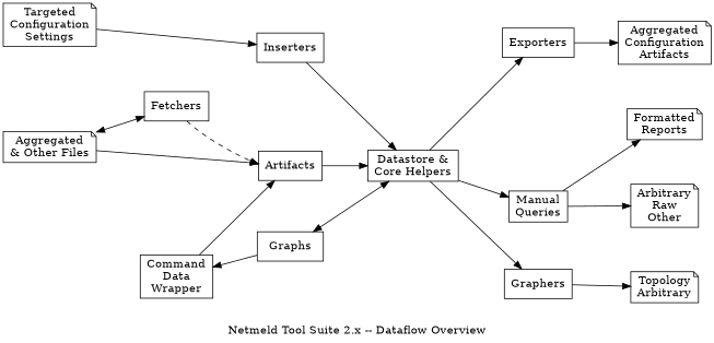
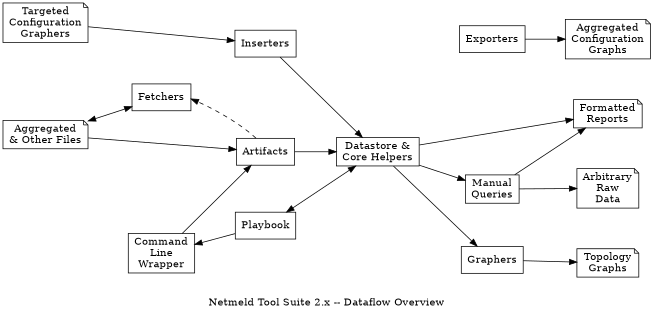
  digraph {
    label="Netmeld Tool Suite 2.x -- Dataflow Overview"
    newrank=true
    nodesep=0.75
    rankdir=LR
    ranksep=0.75
    splines=spline
    node [shape=rectangle]
-   n1 [label="Targeted\nConfiguration\nSettings" shape=note]
+   n1 [label="Targeted\nConfiguration\nGraphers" shape=note]
    n2 [label="Aggregated\n\& Other Files" shape=note]
-   n3 [label="Aggregated\nConfiguration\nArtifacts" shape=note]
-   n4 [label="Topology\nArbitrary" shape=note]
+   n3 [label="Aggregated\nConfiguration\nGraphs" shape=note]
+   n4 [label="Topology\nGraphs" shape=note]
    n5 [label="Formatted\nReports" shape=note]
-   n6 [label="Arbitrary\nRaw\nOther" shape=note]
-   n7 [label="Command\nData\nWrapper"]
+   n6 [label="Arbitrary\nRaw\nData" shape=note]
+   n7 [label="Command\nLine\nWrapper"]
    n8 [label=Fetchers]
    n9 [label=Artifacts]
    n10 [label=Inserters]
-   n11 [label=Graphs]
+   n11 [label=Playbook]
    n12 [label=Exporters]
    n13 [label=Graphers]
    n14 [label="Manual\nQueries"]
    n15 [label="Datastore \&\nCore Helpers"]
    subgraph sub_1 {
      rank=same
      n1
      n2
    }
    subgraph sub_2 {
      rank=same
      n3
      n4
      n5
      n6
    }
    subgraph sub_3 {
      rank=same
      n7
      n8
    }
    subgraph sub_4 {
      rank=same
      n9
      n10
      n11
    }
    subgraph sub_5 {
      rank=same
      n12
      n13
      n14
    }
    n1 -> n10
    n2 -> n8 [dir=both]
    n2 -> n9
    n7 -> n9
-   n8 -> n9 [style=dashed]
+   n9 -> n8 [style=dashed]
    n9 -> n15
    n10 -> n15
    n11 -> n7
    n11 -> n15 [dir=both]
    n12 -> n3
    n13 -> n4
    n14 -> n5
    n14 -> n6
-   n15 -> n12
+   n15 -> n5
    n15 -> n13
    n15 -> n14
  }
